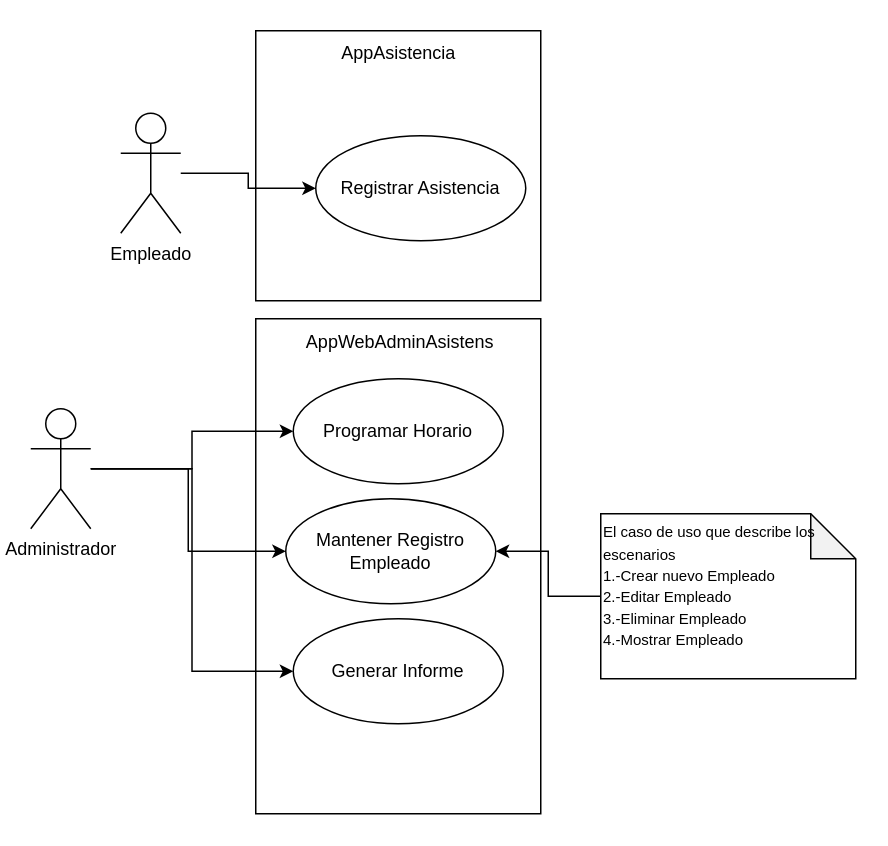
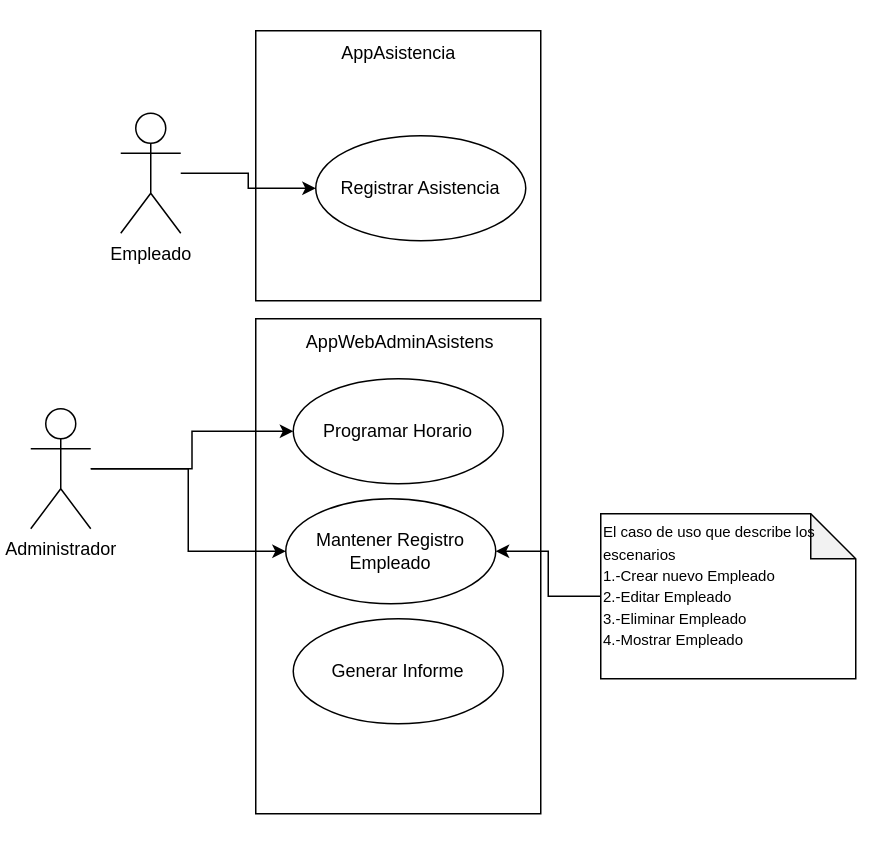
  <mxCell id="0" />
  <mxCell id="1" parent="0" />
  <mxCell id="2" value="" style="html=1;align=center;verticalAlign=middle;dashed=0;whiteSpace=wrap;" vertex="1" parent="1"><mxGeometry x="170" y="212" width="190" height="330" as="geometry" /></mxCell>
  <mxCell id="3" value="Empleado&lt;div&gt;&lt;br&gt;&lt;/div&gt;" style="shape=umlActor;verticalLabelPosition=bottom;verticalAlign=top;html=1;outlineConnect=0;" vertex="1" parent="1"><mxGeometry x="80" y="75" width="40" height="80" as="geometry" /></mxCell>
  <mxCell id="4" style="edgeStyle=orthogonalEdgeStyle;rounded=0;orthogonalLoop=1;jettySize=auto;html=1;entryX=0;entryY=0.5;entryDx=0;entryDy=0;" edge="1" parent="1" source="7" target="13"><mxGeometry relative="1" as="geometry" /></mxCell>
  <mxCell id="5" style="edgeStyle=orthogonalEdgeStyle;rounded=0;orthogonalLoop=1;jettySize=auto;html=1;" edge="1" parent="1" source="7" target="14"><mxGeometry relative="1" as="geometry" /></mxCell>
- <mxCell id="6" style="edgeStyle=orthogonalEdgeStyle;rounded=0;orthogonalLoop=1;jettySize=auto;html=1;entryX=0;entryY=0.5;entryDx=0;entryDy=0;" edge="1" parent="1" source="7" target="17"><mxGeometry relative="1" as="geometry" /></mxCell>
  <mxCell id="7" value="Administrador" style="shape=umlActor;verticalLabelPosition=bottom;verticalAlign=top;html=1;outlineConnect=0;" vertex="1" parent="1"><mxGeometry x="20" y="272" width="40" height="80" as="geometry" /></mxCell>
  <mxCell id="8" value="" style="html=1;align=center;verticalAlign=middle;dashed=0;whiteSpace=wrap;" vertex="1" parent="1"><mxGeometry x="170" y="20" width="190" height="180" as="geometry" /></mxCell>
  <mxCell id="9" value="AppAsistencia" style="text;html=1;align=center;verticalAlign=middle;resizable=0;points=[];autosize=1;strokeColor=none;fillColor=none;" vertex="1" parent="1"><mxGeometry x="215" y="20" width="100" height="30" as="geometry" /></mxCell>
  <mxCell id="10" value="Registrar Asistencia" style="ellipse;whiteSpace=wrap;html=1;" vertex="1" parent="1"><mxGeometry x="210" y="90" width="140" height="70" as="geometry" /></mxCell>
  <mxCell id="11" style="edgeStyle=orthogonalEdgeStyle;rounded=0;orthogonalLoop=1;jettySize=auto;html=1;entryX=0;entryY=0.5;entryDx=0;entryDy=0;" edge="1" parent="1" source="3" target="10"><mxGeometry relative="1" as="geometry"><mxPoint x="150" y="120" as="targetPoint" /></mxGeometry></mxCell>
  <mxCell id="12" value="AppWebAdminAsistens" style="text;html=1;align=center;verticalAlign=middle;resizable=0;points=[];autosize=1;strokeColor=none;fillColor=none;" vertex="1" parent="1"><mxGeometry x="191" y="213" width="150" height="30" as="geometry" /></mxCell>
  <mxCell id="13" value="Programar Horario" style="ellipse;whiteSpace=wrap;html=1;" vertex="1" parent="1"><mxGeometry x="195" y="252" width="140" height="70" as="geometry" /></mxCell>
  <mxCell id="14" value="Mantener Registro Empleado" style="ellipse;whiteSpace=wrap;html=1;" vertex="1" parent="1"><mxGeometry x="190" y="332" width="140" height="70" as="geometry" /></mxCell>
  <mxCell id="15" style="edgeStyle=orthogonalEdgeStyle;rounded=0;orthogonalLoop=1;jettySize=auto;html=1;" edge="1" parent="1" source="16" target="14"><mxGeometry relative="1" as="geometry" /></mxCell>
  <mxCell id="16" value="&lt;div&gt;&lt;font style=&quot;font-size: 10px;&quot;&gt;El caso de uso que describe los escenarios&lt;/font&gt;&lt;/div&gt;&lt;div&gt;&lt;font style=&quot;font-size: 10px;&quot;&gt;1.-Crear nuevo Empleado&lt;/font&gt;&lt;/div&gt;&lt;div&gt;&lt;font style=&quot;font-size: 10px;&quot;&gt;2.-Editar Empleado&lt;/font&gt;&lt;/div&gt;&lt;div&gt;&lt;font style=&quot;font-size: 10px;&quot;&gt;3.-Eliminar Empleado&lt;/font&gt;&lt;/div&gt;&lt;div&gt;&lt;font style=&quot;font-size: 10px;&quot;&gt;4.-Mostrar Empleado&lt;/font&gt;&lt;/div&gt;&lt;div&gt;&lt;br&gt;&lt;/div&gt;" style="shape=note;whiteSpace=wrap;html=1;backgroundOutline=1;darkOpacity=0.05;align=left;" vertex="1" parent="1"><mxGeometry x="400" y="342" width="170" height="110" as="geometry" /></mxCell>
  <mxCell id="17" value="Generar Informe" style="ellipse;whiteSpace=wrap;html=1;" vertex="1" parent="1"><mxGeometry x="195" y="412" width="140" height="70" as="geometry" /></mxCell>
